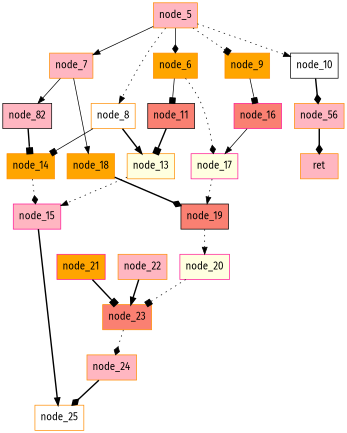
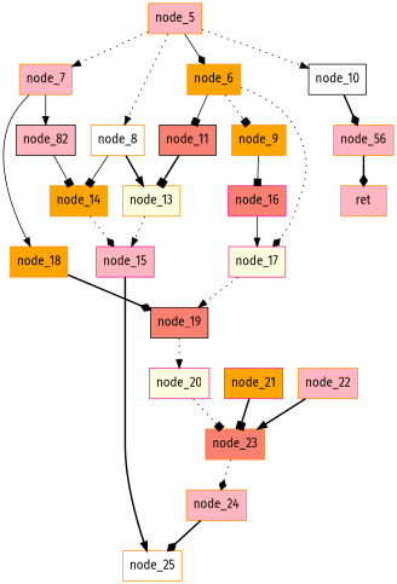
  digraph {
    fontname="Fira Sans"
    node [color=darkorange fillcolor=lightpink fontname="Fira Sans" shape=box style=filled]
    edge [arrowhead=normal fontname="Fira Sans" style=dotted]
    node_6 [fillcolor=orange]
    node_5
    node_7
    node_8 [fillcolor=white]
    node_9 [fillcolor=orange]
    node_10 [color=black fillcolor=white]
    node_11 [color=black fillcolor=salmon]
    node_17 [color=deeppink fillcolor=lightyellow]
    n9 [color=black label=node_82]
    node_18 [fillcolor=orange]
    node_13 [fillcolor=lightyellow]
    node_14 [fillcolor=orange]
    node_16 [color=deeppink fillcolor=salmon]
    n14 [label=node_56]
    node_19 [color=black fillcolor=salmon]
    node_15 [color=deeppink]
    ret
    node_25 [fillcolor=white]
    node_20 [color=deeppink fillcolor=lightyellow]
    node_23 [fillcolor=salmon]
    node_24
    node_21 [color=deeppink fillcolor=orange]
    node_22
    node_6 -> node_11 [arrowhead=box style=solid]
    node_6 -> node_17 [arrowhead=diamond]
    node_5 -> node_6 [arrowhead=diamond style=solid]
-   node_5 -> node_7 [style=solid]
+   node_5 -> node_7
    node_5 -> node_8
-   node_5 -> node_9 [arrowhead=box]
+   node_6 -> node_9 [arrowhead=box]
    node_5 -> node_10
    node_7 -> n9 [style=solid]
    node_7 -> node_18 [style=solid]
    node_8 -> node_13 [style=bold]
    node_8 -> node_14 [arrowhead=box style=solid]
    node_9 -> node_16 [arrowhead=box style=solid]
    node_10 -> n14 [arrowhead=diamond style=bold]
    node_11 -> node_13 [arrowhead=box style=bold]
    node_17 -> node_19
-   n9 -> node_14 [arrowhead=box style=bold]
+   n9 -> node_14 [arrowhead=box style=solid]
    node_18 -> node_19 [arrowhead=diamond style=bold]
    node_13 -> node_15
    node_14 -> node_15 [arrowhead=diamond]
    node_16 -> node_17 [style=solid]
    n14 -> ret [arrowhead=diamond style=bold]
    node_19 -> node_20
    node_15 -> node_25 [style=bold]
    node_20 -> node_23 [arrowhead=box]
    node_23 -> node_24 [arrowhead=diamond]
    node_24 -> node_25 [arrowhead=diamond style=bold]
    node_21 -> node_23 [arrowhead=box style=bold]
    node_22 -> node_23 [style=bold]
  }
